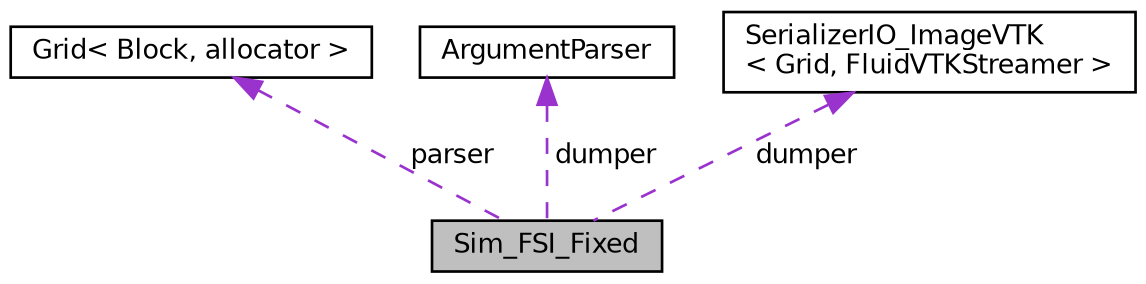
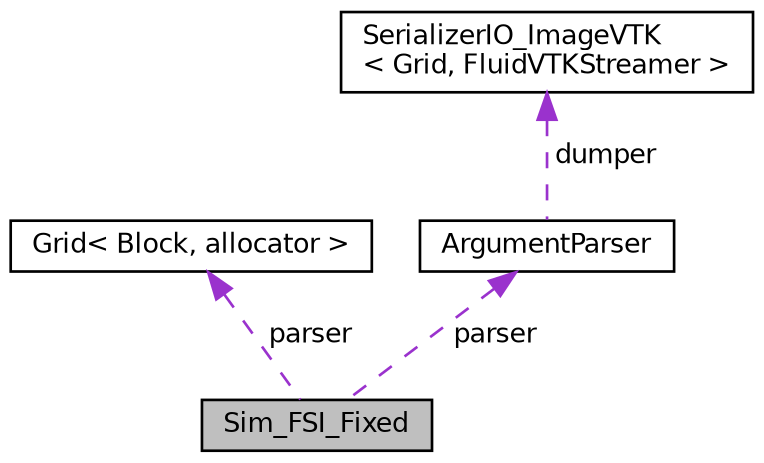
  digraph {
    rankdir=TB
    node [color=black fillcolor=white fontname=Helvetica fontsize=10 shape=record style=filled]
    edge [color=darkorchid3 dir=back fontname=Helvetica fontsize=10 labelfontname=Helvetica labelfontsize=10 style=dashed]
    n1 [fillcolor=grey75 fontcolor=black height=0.2 label=Sim_FSI_Fixed width=0.4]
    n2 [height=0.2 label="Grid\< Block, allocator \>" width=0.4]
    n3 [height=0.2 label=ArgumentParser width=0.4]
    n4 [height=0.2 label="SerializerIO_ImageVTK\l\< Grid, FluidVTKStreamer \>" width=0.4]
    n2 -> n1 [label=" parser"]
-   n3 -> n1 [label=" dumper"]
-   n4 -> n1 [label=" dumper"]
+   n3 -> n1 [label=" parser"]
+   n4 -> n3 [label=" dumper"]
  }
